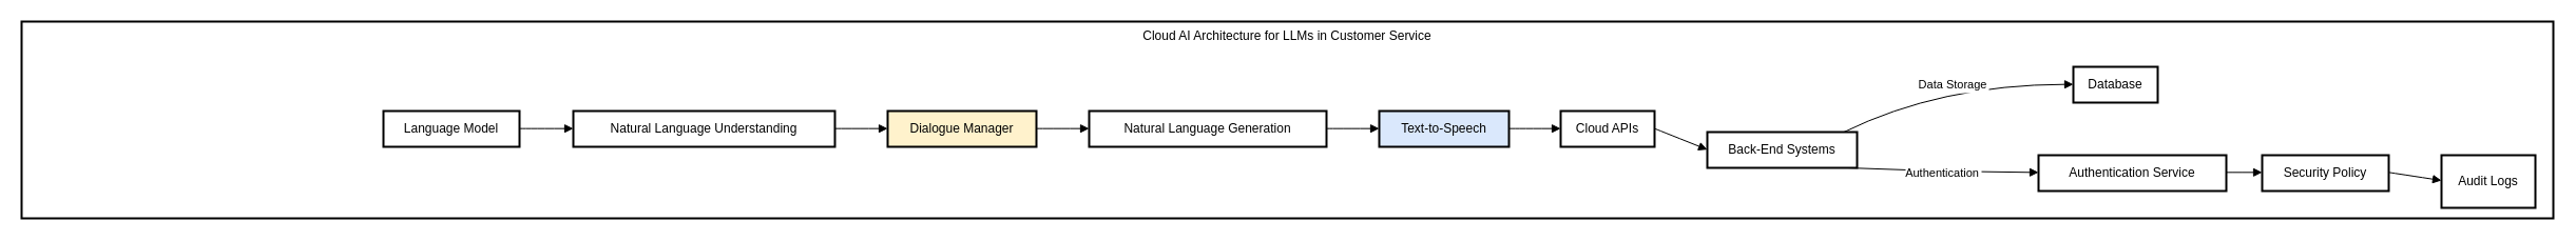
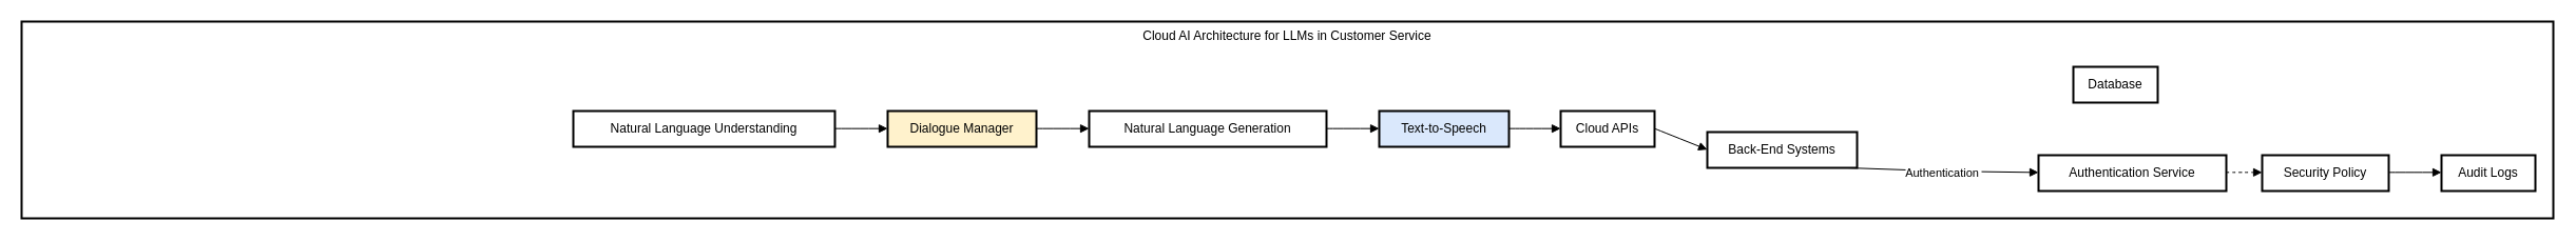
  <mxCell id="0" />
  <mxCell id="1" parent="0" />
  <mxCell id="2" value="Cloud AI Architecture for LLMs in Customer Service" style="whiteSpace=wrap;strokeWidth=2;verticalAlign=top;" vertex="1" parent="1"><mxGeometry width="2400" height="187" as="geometry" x="20" y="20" /></mxCell>
- <mxCell id="3" value="Language Model" style="whiteSpace=wrap;strokeWidth=2;" vertex="1" parent="2"><mxGeometry x="343" y="85" width="129" height="34" as="geometry" /></mxCell>
  <mxCell id="4" value="Natural Language Understanding" style="whiteSpace=wrap;strokeWidth=2;" vertex="1" parent="2"><mxGeometry x="523" y="85" width="248" height="34" as="geometry" /></mxCell>
  <mxCell id="5" value="Dialogue Manager" style="whiteSpace=wrap;strokeWidth=2;fillColor=#fff2cc;" vertex="1" parent="2"><mxGeometry x="821" y="85" width="141" height="34" as="geometry" /></mxCell>
  <mxCell id="6" value="Natural Language Generation" style="whiteSpace=wrap;strokeWidth=2;" vertex="1" parent="2"><mxGeometry x="1012" y="85" width="225" height="34" as="geometry" /></mxCell>
  <mxCell id="7" value="Text-to-Speech" style="whiteSpace=wrap;strokeWidth=2;fillColor=#dae8fc;" vertex="1" parent="2"><mxGeometry x="1287" y="85" width="123" height="34" as="geometry" /></mxCell>
  <mxCell id="8" value="Cloud APIs" style="whiteSpace=wrap;strokeWidth=2;" vertex="1" parent="2"><mxGeometry x="1459" y="85" width="89" height="34" as="geometry" /></mxCell>
  <mxCell id="9" value="Back-End Systems" style="whiteSpace=wrap;strokeWidth=2;" vertex="1" parent="2"><mxGeometry x="1598" y="105" width="142" height="34" as="geometry" /></mxCell>
  <mxCell id="10" value="Database" style="whiteSpace=wrap;strokeWidth=2;" vertex="1" parent="2"><mxGeometry x="1945" y="43" width="80" height="34" as="geometry" /></mxCell>
  <mxCell id="11" value="Authentication Service" style="whiteSpace=wrap;strokeWidth=2;" vertex="1" parent="2"><mxGeometry x="1912" y="127" width="178" height="34" as="geometry" /></mxCell>
  <mxCell id="12" value="Security Policy" style="whiteSpace=wrap;strokeWidth=2;" vertex="1" parent="2"><mxGeometry x="2124" y="127" width="120" height="34" as="geometry" /></mxCell>
- <mxCell id="13" value="Audit Logs" style="whiteSpace=wrap;strokeWidth=2;" vertex="1" parent="2"><mxGeometry x="2294" y="127" width="89" height="50" as="geometry" /></mxCell>
- <mxCell id="14" value="" style="curved=1;startArrow=none;endArrow=block;exitX=1;exitY=0.49;entryX=0;entryY=0.49;" edge="1" parent="2" source="3" target="4"><mxGeometry relative="1" as="geometry"><Array as="points" /></mxGeometry></mxCell>
+ <mxCell id="13" value="Audit Logs" style="whiteSpace=wrap;strokeWidth=2;" vertex="1" parent="2"><mxGeometry x="2294" y="127" width="89" height="34" as="geometry" /></mxCell>
  <mxCell id="15" value="" style="curved=1;startArrow=none;endArrow=block;exitX=1;exitY=0.49;entryX=0;entryY=0.49;" edge="1" parent="2" source="4" target="5"><mxGeometry relative="1" as="geometry"><Array as="points" /></mxGeometry></mxCell>
  <mxCell id="16" value="" style="curved=1;startArrow=none;endArrow=block;exitX=1;exitY=0.49;entryX=0;entryY=0.49;" edge="1" parent="2" source="5" target="6"><mxGeometry relative="1" as="geometry"><Array as="points" /></mxGeometry></mxCell>
  <mxCell id="17" value="" style="curved=1;startArrow=none;endArrow=block;exitX=1;exitY=0.49;entryX=0;entryY=0.49;" edge="1" parent="2" source="6" target="7"><mxGeometry relative="1" as="geometry"><Array as="points" /></mxGeometry></mxCell>
  <mxCell id="18" value="" style="curved=1;startArrow=none;endArrow=block;exitX=1;exitY=0.49;entryX=0;entryY=0.49;" edge="1" parent="2" source="7" target="8"><mxGeometry relative="1" as="geometry"><Array as="points" /></mxGeometry></mxCell>
  <mxCell id="19" value="" style="curved=1;startArrow=none;endArrow=block;exitX=1;exitY=0.49;entryX=0;entryY=0.49;" edge="1" parent="2" source="8" target="9"><mxGeometry relative="1" as="geometry"><Array as="points" /></mxGeometry></mxCell>
- <mxCell id="20" value="Data Storage" style="curved=1;startArrow=none;endArrow=block;exitX=0.92;exitY=-0.01;entryX=0;entryY=0.49;" edge="1" parent="2" source="9" target="10"><mxGeometry relative="1" as="geometry"><Array as="points"><mxPoint x="1819" y="60" /></Array></mxGeometry></mxCell>
  <mxCell id="21" value="Authentication" style="curved=1;startArrow=none;endArrow=block;exitX=0.92;exitY=0.98;entryX=0;entryY=0.48;" edge="1" parent="2" source="9" target="11"><mxGeometry relative="1" as="geometry"><Array as="points"><mxPoint x="1819" y="143" /></Array></mxGeometry></mxCell>
- <mxCell id="22" value="" style="curved=1;startArrow=none;endArrow=block;exitX=1;exitY=0.48;entryX=0;entryY=0.48;" edge="1" parent="2" source="11" target="12"><mxGeometry relative="1" as="geometry"><Array as="points" /></mxGeometry></mxCell>
+ <mxCell id="22" value="" style="curved=1;startArrow=none;endArrow=block;exitX=1;exitY=0.48;entryX=0;entryY=0.48;dashed=1;" edge="1" parent="2" source="11" target="12"><mxGeometry relative="1" as="geometry"><Array as="points" /></mxGeometry></mxCell>
  <mxCell id="23" value="" style="curved=1;startArrow=none;endArrow=block;exitX=1;exitY=0.48;entryX=0;entryY=0.48;" edge="1" parent="2" source="12" target="13"><mxGeometry relative="1" as="geometry"><Array as="points" /></mxGeometry></mxCell>
